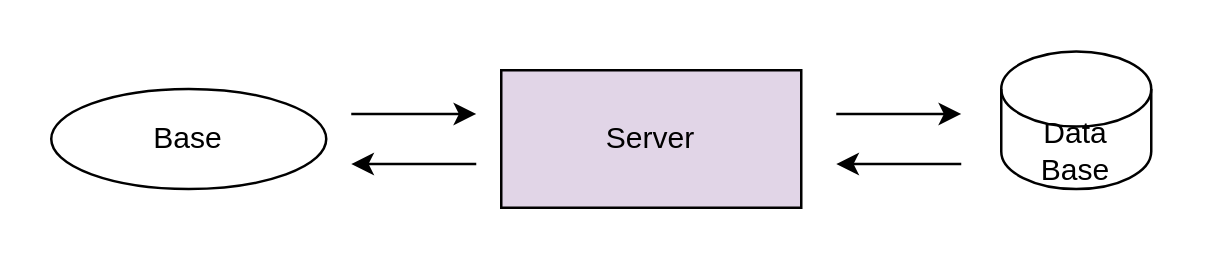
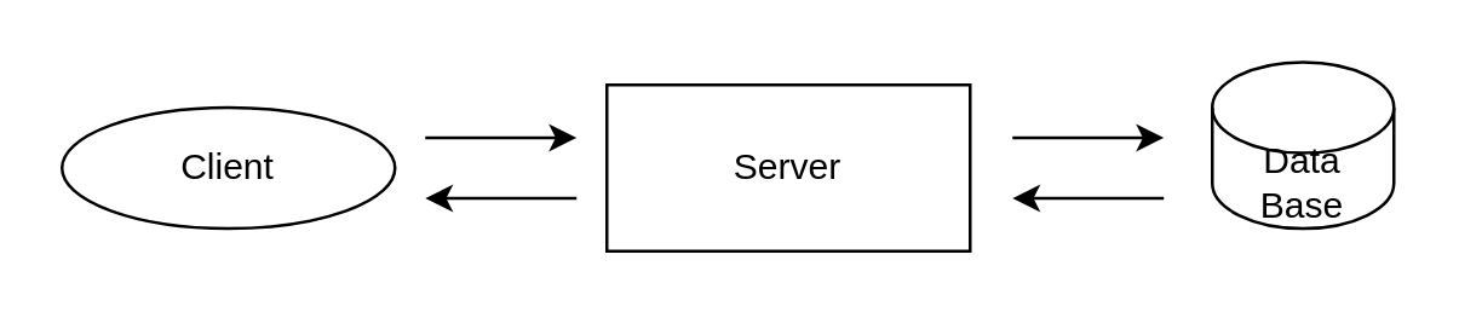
  <mxCell id="0" />
  <mxCell id="1" parent="0" />
- <mxCell id="2" value="Base" style="ellipse;whiteSpace=wrap;html=1;" vertex="1" parent="1"><mxGeometry x="20" y="35" width="110" height="40" as="geometry" /></mxCell>
- <mxCell id="3" value="Server" style="rounded=0;whiteSpace=wrap;html=1;fillColor=#e1d5e7;" vertex="1" parent="1"><mxGeometry x="200" y="27.5" width="120" height="55" as="geometry" /></mxCell>
+ <mxCell id="2" value="Client" style="ellipse;whiteSpace=wrap;html=1;" vertex="1" parent="1"><mxGeometry x="20" y="35" width="110" height="40" as="geometry" /></mxCell>
+ <mxCell id="3" value="Server" style="rounded=0;whiteSpace=wrap;html=1;" vertex="1" parent="1"><mxGeometry x="200" y="27.5" width="120" height="55" as="geometry" /></mxCell>
  <mxCell id="4" value="Data&lt;div&gt;Base&lt;/div&gt;" style="shape=cylinder3;whiteSpace=wrap;html=1;boundedLbl=1;backgroundOutline=1;size=15;" vertex="1" parent="1"><mxGeometry x="400" y="20" width="60" height="55" as="geometry" /></mxCell>
  <mxCell id="5" value="" style="endArrow=classic;html=1;rounded=0;" edge="1" parent="1"><mxGeometry width="50" height="50" relative="1" as="geometry"><mxPoint x="140" y="45" as="sourcePoint" /><mxPoint x="190" y="45" as="targetPoint" /></mxGeometry></mxCell>
  <mxCell id="6" value="" style="endArrow=classic;html=1;rounded=0;" edge="1" parent="1"><mxGeometry width="50" height="50" relative="1" as="geometry"><mxPoint x="334" y="45" as="sourcePoint" /><mxPoint x="384" y="45" as="targetPoint" /></mxGeometry></mxCell>
  <mxCell id="7" value="" style="endArrow=classic;html=1;rounded=0;" edge="1" parent="1"><mxGeometry width="50" height="50" relative="1" as="geometry"><mxPoint x="190" y="65" as="sourcePoint" /><mxPoint x="140" y="65" as="targetPoint" /></mxGeometry></mxCell>
  <mxCell id="8" value="" style="endArrow=classic;html=1;rounded=0;" edge="1" parent="1"><mxGeometry width="50" height="50" relative="1" as="geometry"><mxPoint x="384" y="65" as="sourcePoint" /><mxPoint x="334" y="65" as="targetPoint" /></mxGeometry></mxCell>
